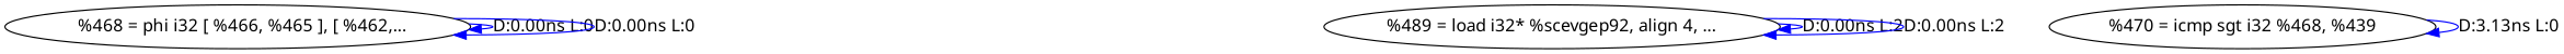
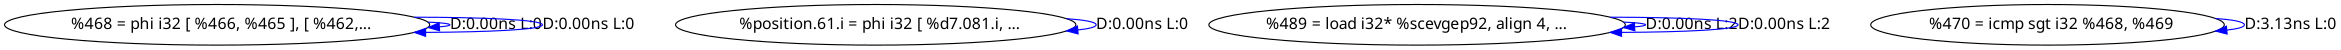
  digraph {
    fontname="Noto Sans"
    node [fontname="Noto Sans"]
    edge [color=blue fontname="Noto Sans"]
    n1 [label="  %468 = phi i32 [ %466, %465 ], [ %462,..."]
+   n2 [label="  %position.61.i = phi i32 [ %d7.081.i, ..."]
    n3 [label="%489 = load i32* %scevgep92, align 4, ..."]
-   n4 [label="%470 = icmp sgt i32 %468, %439"]
+   n4 [label="  %470 = icmp sgt i32 %468, %469"]
    n1 -> n1 [label="D:0.00ns L:0"]
    n1 -> n1 [label="D:0.00ns L:0"]
+   n2 -> n2 [label="D:0.00ns L:0"]
    n3 -> n3 [label="D:0.00ns L:2"]
    n3 -> n3 [label="D:0.00ns L:2"]
    n4 -> n4 [label="D:3.13ns L:0"]
  }
